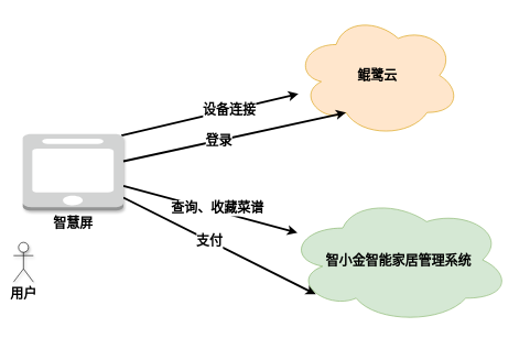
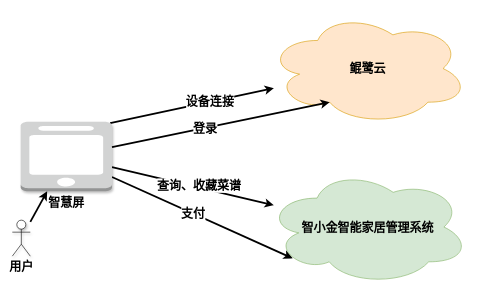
  <mxCell id="0" />
  <mxCell id="1" parent="0" />
  <mxCell id="2" style="rounded=0;orthogonalLoop=1;jettySize=auto;html=1;fontSize=20;strokeWidth=3;exitX=0.98;exitY=0.02;exitDx=0;exitDy=0;exitPerimeter=0;" edge="1" parent="1" source="8" target="9"><mxGeometry relative="1" as="geometry" /></mxCell>
  <mxCell id="3" value="设备连接" style="edgeLabel;html=1;align=center;verticalAlign=middle;resizable=0;points=[];fontSize=20;fontStyle=1" vertex="1" connectable="0" parent="2"><mxGeometry x="0.21" y="2" relative="1" as="geometry"><mxPoint x="1" as="offset" /></mxGeometry></mxCell>
  <mxCell id="4" style="edgeStyle=none;rounded=0;orthogonalLoop=1;jettySize=auto;html=1;fontSize=20;strokeWidth=3;" edge="1" parent="1" source="8" target="10"><mxGeometry relative="1" as="geometry" /></mxCell>
  <mxCell id="5" value="查询、收藏菜谱" style="edgeLabel;html=1;align=center;verticalAlign=middle;resizable=0;points=[];fontSize=20;fontStyle=1" vertex="1" connectable="0" parent="4"><mxGeometry x="-0.121" y="2" relative="1" as="geometry"><mxPoint x="25" y="4" as="offset" /></mxGeometry></mxCell>
  <mxCell id="6" style="edgeStyle=none;rounded=0;orthogonalLoop=1;jettySize=auto;html=1;entryX=0.13;entryY=0.77;entryDx=0;entryDy=0;entryPerimeter=0;fontSize=20;strokeWidth=3;" edge="1" parent="1" source="8" target="10"><mxGeometry relative="1" as="geometry" /></mxCell>
  <mxCell id="7" value="支付" style="edgeLabel;html=1;align=center;verticalAlign=middle;resizable=0;points=[];fontSize=20;fontStyle=1" vertex="1" connectable="0" parent="6"><mxGeometry x="-0.108" relative="1" as="geometry"><mxPoint as="offset" /></mxGeometry></mxCell>
  <mxCell id="8" value="智慧屏" style="outlineConnect=0;dashed=0;verticalLabelPosition=bottom;verticalAlign=top;align=center;html=1;shape=mxgraph.aws3.mobile_client;fillColor=#D2D3D3;gradientColor=none;fontSize=20;fontStyle=1;shadow=1;" vertex="1" parent="1"><mxGeometry x="34" y="202" width="152" height="116" as="geometry" /></mxCell>
- <mxCell id="9" value="鲲鹭云" style="ellipse;shape=cloud;whiteSpace=wrap;html=1;fontSize=20;fontStyle=1;fillColor=#ffe6cc;strokeColor=#d79b00;" vertex="1" parent="1"><mxGeometry x="445" y="20" width="250" height="187" as="geometry" /></mxCell>
- <mxCell id="10" value="智小金智能家居管理系统" style="ellipse;shape=cloud;whiteSpace=wrap;html=1;fontSize=20;fillColor=#d5e8d4;strokeColor=#82b366;fontStyle=1" vertex="1" parent="1"><mxGeometry x="433" y="296" width="338" height="193" as="geometry" /></mxCell>
+ <mxCell id="9" value="鲲鹭云" style="ellipse;shape=cloud;whiteSpace=wrap;html=1;fontSize=20;fontStyle=1;fillColor=#ffe6cc;strokeColor=#d79b00;" vertex="1" parent="1"><mxGeometry x="445" y="20" width="334" height="187" as="geometry" /></mxCell>
+ <mxCell id="10" value="智小金智能家居管理系统" style="ellipse;shape=cloud;whiteSpace=wrap;html=1;fontSize=20;fillColor=#d5e8d4;strokeColor=#82b366;fontStyle=1" vertex="1" parent="1"><mxGeometry x="443" y="281" width="338" height="193" as="geometry" /></mxCell>
+ <mxCell id="11" style="edgeStyle=none;rounded=0;orthogonalLoop=1;jettySize=auto;html=1;fontSize=20;strokeWidth=3;" edge="1" parent="1" source="12" target="8"><mxGeometry relative="1" as="geometry" /></mxCell>
  <mxCell id="12" value="用户" style="shape=umlActor;verticalLabelPosition=bottom;verticalAlign=top;html=1;outlineConnect=0;fontSize=20;fontStyle=1;labelBackgroundColor=none;shadow=1;" vertex="1" parent="1"><mxGeometry x="20" y="366" width="30" height="60" as="geometry" /></mxCell>
  <mxCell id="13" style="edgeStyle=none;rounded=0;orthogonalLoop=1;jettySize=auto;html=1;entryX=0.31;entryY=0.8;entryDx=0;entryDy=0;entryPerimeter=0;fontSize=20;strokeWidth=3;" edge="1" parent="1" source="8" target="9"><mxGeometry relative="1" as="geometry" /></mxCell>
  <mxCell id="14" value="登录" style="edgeLabel;html=1;align=center;verticalAlign=middle;resizable=0;points=[];fontSize=20;fontStyle=1" vertex="1" connectable="0" parent="13"><mxGeometry x="-0.148" relative="1" as="geometry"><mxPoint as="offset" /></mxGeometry></mxCell>
